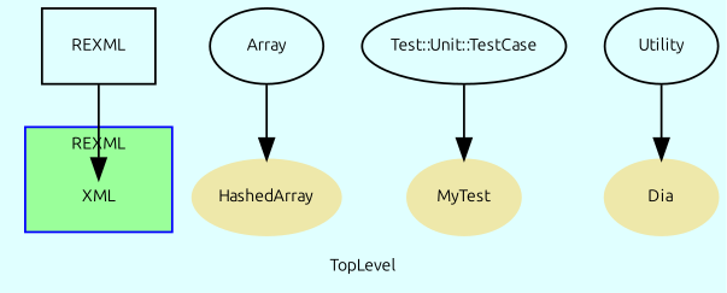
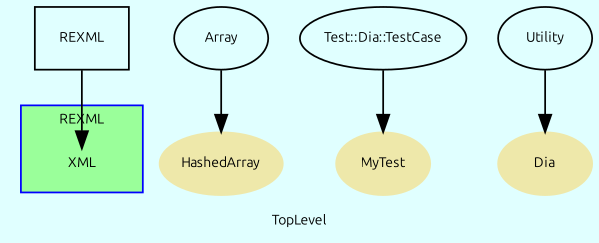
  digraph {
    bgcolor=lightcyan1
    compound=true
    fontname=Ubuntu
    fontsize=8
    label=TopLevel
    node [color=black fontname=Ubuntu fontsize=8 shape=ellipse]
    edge [fontname=Ubuntu]
    XML [height=0.01 shape=plaintext width=0.75]
    n2 [label=REXML shape=box]
    n3 [color=palegoldenrod fontcolor=black label=HashedArray style=filled]
    n4 [color=palegoldenrod fontcolor=black label=MyTest style=filled]
    n5 [color=palegoldenrod fontcolor=black label=Dia style=filled]
    n6 [label=Array shape=""]
-   n7 [label="Test::Unit::TestCase" shape=""]
+   n7 [label="Test::Dia::TestCase" shape=""]
    n8 [label=Utility]
    subgraph cluster_1 {
      color=blue
      fillcolor=palegreen1
      label=REXML
      style=filled
      XML
    }
    n2 -> XML
    n6 -> n3
    n7 -> n4
    n8 -> n5
  }
